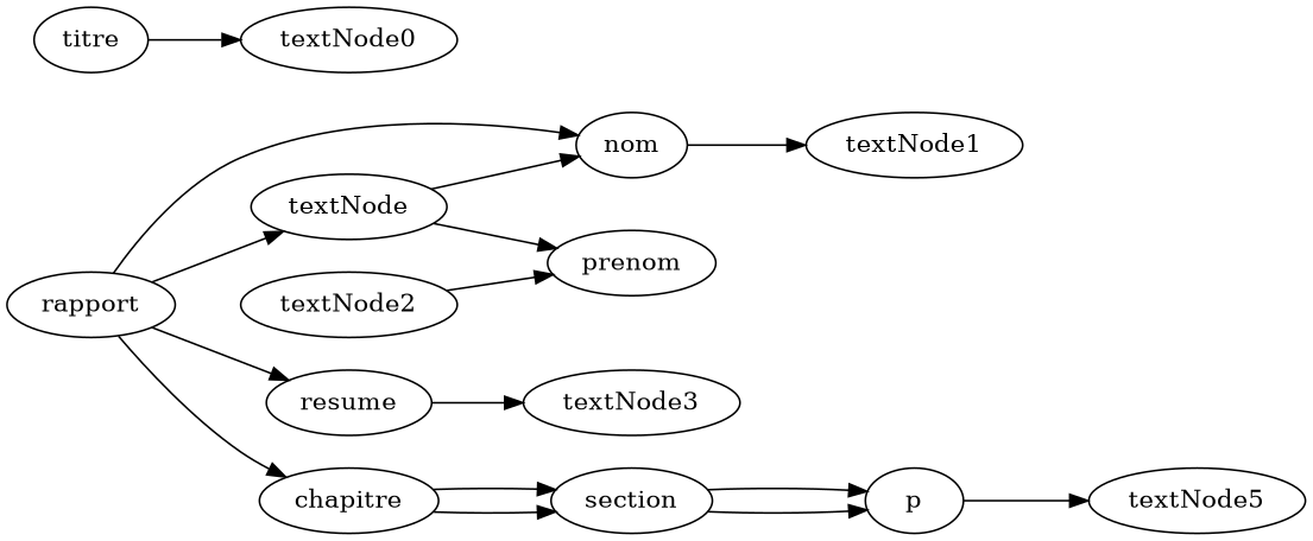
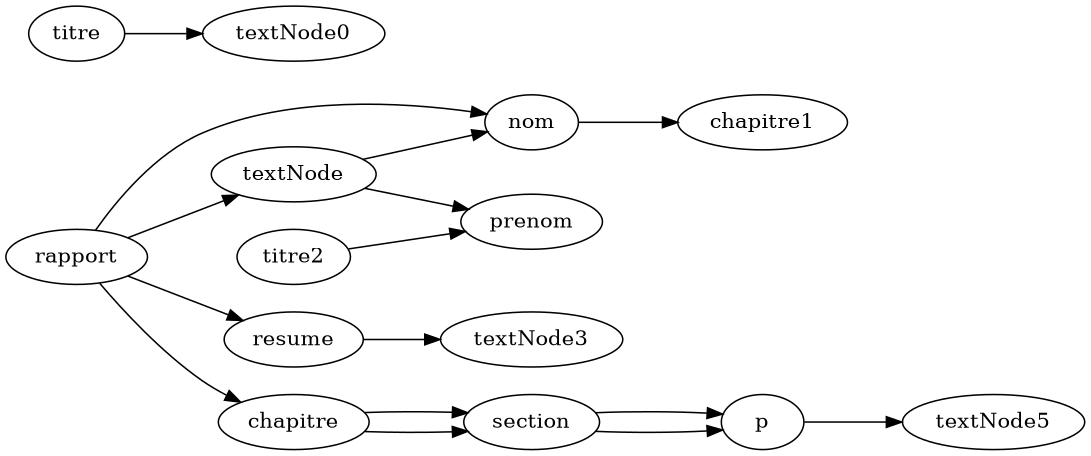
  digraph {
    rankdir=LR
    n1 [label=textNode]
    rapport
    resume
    chapitre
    nom
    titre
    textNode0
    prenom
    textNode3
    section
-   textNode1
-   textNode2
+   textNode1 [label=chapitre1]
+   textNode2 [label=titre2]
    p
    textNode5
    n1 -> nom
    n1 -> prenom
    rapport -> n1
    rapport -> resume
    rapport -> chapitre
    rapport -> nom
    resume -> textNode3
    chapitre -> section
    chapitre -> section
    nom -> textNode1
    titre -> textNode0
    section -> p
    section -> p
    textNode2 -> prenom
    p -> textNode5
  }
